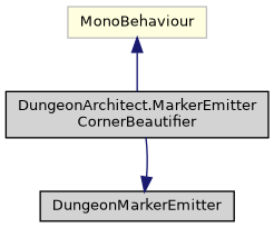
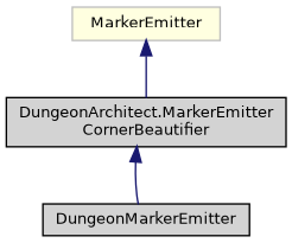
  digraph {
    node [color=black fillcolor=lightgrey fontname=Helvetica fontsize=10 shape=record style=filled]
    edge [color=midnightblue dir=back fontname=Helvetica fontsize=10 labelfontname=Helvetica labelfontsize=10 style=solid]
    n1 [fontcolor=black height=0.2 label="DungeonArchitect.MarkerEmitter\lCornerBeautifier" width=0.4]
    n2 [height=0.2 label=DungeonMarkerEmitter width=0.4]
-   n3 [color=grey75 fillcolor=lightyellow height=0.2 label=MonoBehaviour width=0.4]
-   n2 -> n1
+   n3 [color=grey75 fillcolor=lightyellow height=0.2 label=MarkerEmitter width=0.4]
+   n1 -> n2
    n3 -> n1
  }
